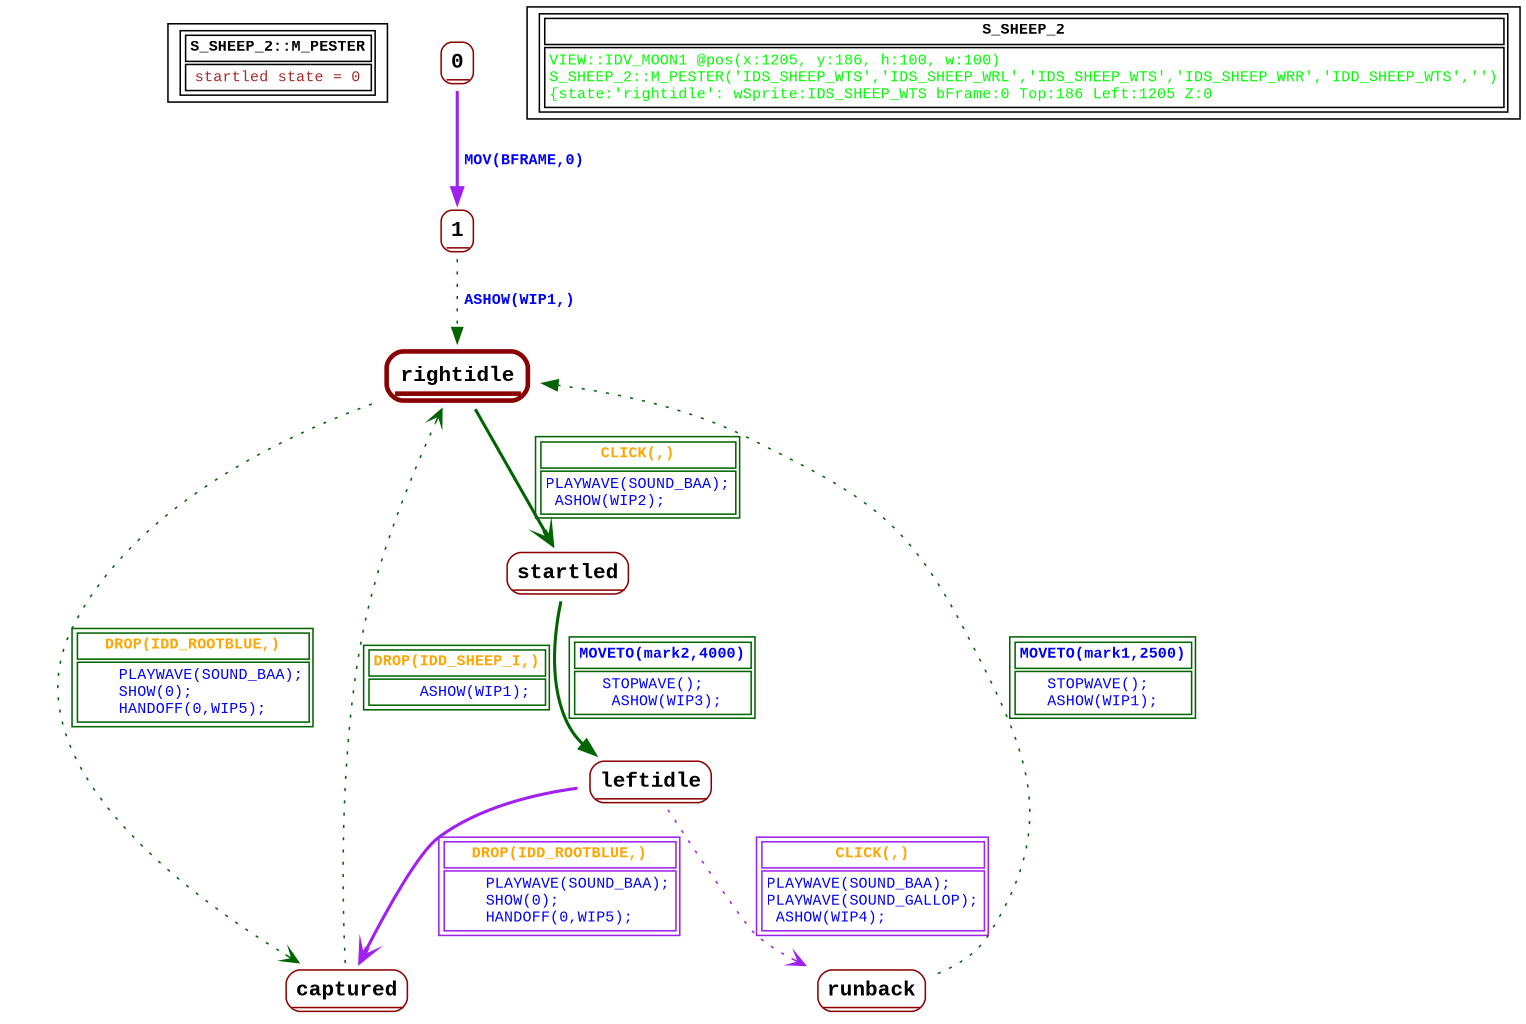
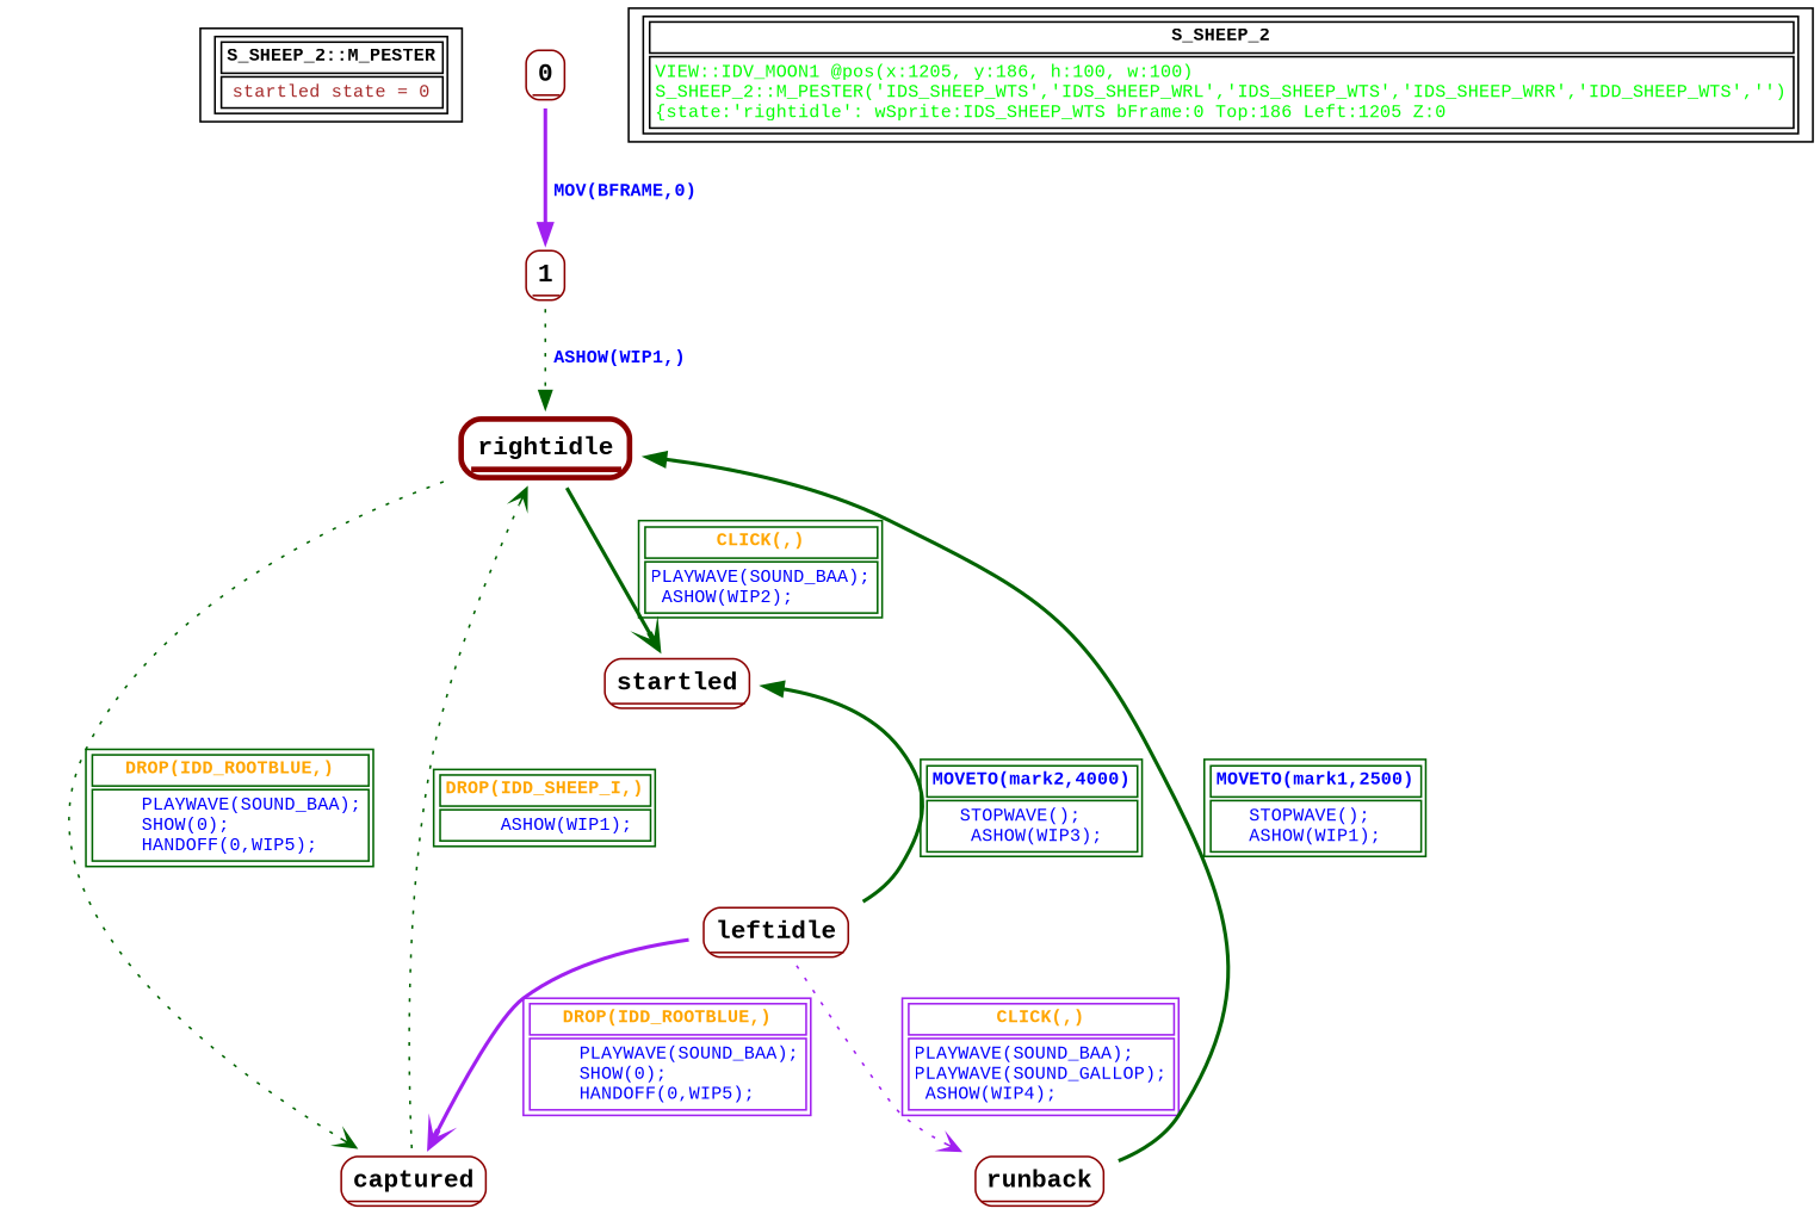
  digraph {
    fontname="Courier New"
    node [fontname="Courier New" fontsize=14 shape=none]
    edge [arrowhead=vee color=darkgreen fontcolor=orange fontname="Courier New" fontsize=10 style=dotted]
    n1 [fontsize=10 label=< <table border="1"><tr><td><b>S_SHEEP_2::M_PESTER<br align="left"/></b></td></tr> <tr><td><font point-size="10" color ="brown">startled state = 0<br align="left"/></font></td></tr></table>> shape=record]
    n2 [label=< <table border="1" color="darkred" style="rounded"><tr><td sides="b"><b>0<br align="left"/></b></td></tr> </table>>]
    n3 [label=< <table border="1" color="darkred" style="rounded"><tr><td sides="b"><b>1<br align="left"/></b></td></tr> </table>>]
    n4 [label=< <table border="3" color="darkred" style="rounded"><tr><td sides="b"><b>rightidle<br align="left"/></b></td></tr> </table>>]
    n5 [label=< <table border="1" color="darkred" style="rounded"><tr><td sides="b"><b>captured<br align="left"/></b></td></tr> </table>>]
    n6 [label=< <table border="1" color="darkred" style="rounded"><tr><td sides="b"><b>startled<br align="left"/></b></td></tr> </table>>]
    n7 [label=< <table border="1" color="darkred" style="rounded"><tr><td sides="b"><b>leftidle<br align="left"/></b></td></tr> </table>>]
    n8 [label=< <table border="1" color="darkred" style="rounded"><tr><td sides="b"><b>runback<br align="left"/></b></td></tr> </table>>]
    n9 [fontsize=10 label=< <table border="1"><tr><td><b>S_SHEEP_2<br align="left"/></b></td></tr> <tr><td><font point-size="10" color ="green">VIEW::IDV_MOON1 @pos(x:1205, y:186, h:100, w:100)<br align="left"/>S_SHEEP_2::M_PESTER(&apos;IDS_SHEEP_WTS&apos;,&apos;IDS_SHEEP_WRL&apos;,&apos;IDS_SHEEP_WTS&apos;,&apos;IDS_SHEEP_WRR&apos;,&apos;IDD_SHEEP_WTS&apos;,&apos;&apos;)<br align="left"/>			&#123;state:&apos;rightidle&apos;: wSprite:IDS_SHEEP_WTS bFrame:0 Top:186 Left:1205 Z:0<br align="left"/></font></td></tr></table>> shape=record]
    n2 -> n3 [arrowhead=normal color=purple fontcolor=blue label=< <table border="0"><tr><td><b>MOV(BFRAME,0)<br align="left"/></b></td></tr> </table>> style=bold]
    n3 -> n4 [arrowhead=normal fontcolor=blue label=< <table border="0"><tr><td><b>ASHOW(WIP1,)<br align="left"/></b></td></tr> </table>>]
    n4 -> n5 [label=< <table border="1"><tr><td><b>DROP(IDD_ROOTBLUE,)<br align="left"/></b></td></tr> <tr><td><font point-size="10" color ="blue">    PLAYWAVE(SOUND_BAA);<br align="left"/>    SHOW(0);<br align="left"/>    HANDOFF(0,WIP5);<br align="left"/></font></td></tr></table>>]
    n4 -> n6 [label=< <table border="1"><tr><td><b>CLICK(,)<br align="left"/></b></td></tr> <tr><td><font point-size="10" color ="blue">PLAYWAVE(SOUND_BAA);<br align="left"/> ASHOW(WIP2);<br align="left"/></font></td></tr></table>> style=bold]
    n5 -> n4 [label=< <table border="1"><tr><td><b>DROP(IDD_SHEEP_I,)<br align="left"/></b></td></tr> <tr><td><font point-size="10" color ="blue">    ASHOW(WIP1);<br align="left"/></font></td></tr></table>>]
-   n6 -> n7 [arrowhead=normal fontcolor=blue label=< <table border="1"><tr><td><b>MOVETO(mark2,4000)<br align="left"/></b></td></tr> <tr><td><font point-size="10" color ="blue">STOPWAVE();<br align="left"/> ASHOW(WIP3);<br align="left"/></font></td></tr></table>> style=bold]
+   n7 -> n6 [arrowhead=normal fontcolor=blue label=< <table border="1"><tr><td><b>MOVETO(mark2,4000)<br align="left"/></b></td></tr> <tr><td><font point-size="10" color ="blue">STOPWAVE();<br align="left"/> ASHOW(WIP3);<br align="left"/></font></td></tr></table>> style=bold]
    n7 -> n5 [color=purple label=< <table border="1"><tr><td><b>DROP(IDD_ROOTBLUE,)<br align="left"/></b></td></tr> <tr><td><font point-size="10" color ="blue">    PLAYWAVE(SOUND_BAA);<br align="left"/>    SHOW(0);<br align="left"/>    HANDOFF(0,WIP5);<br align="left"/></font></td></tr></table>> style=bold]
    n7 -> n8 [color=purple label=< <table border="1"><tr><td><b>CLICK(,)<br align="left"/></b></td></tr> <tr><td><font point-size="10" color ="blue">PLAYWAVE(SOUND_BAA);<br align="left"/>PLAYWAVE(SOUND_GALLOP);<br align="left"/> ASHOW(WIP4);<br align="left"/></font></td></tr></table>>]
-   n8 -> n4 [arrowhead=normal fontcolor=blue label=< <table border="1"><tr><td><b>MOVETO(mark1,2500)<br align="left"/></b></td></tr> <tr><td><font point-size="10" color ="blue">STOPWAVE();<br align="left"/>ASHOW(WIP1);<br align="left"/></font></td></tr></table>>]
+   n8 -> n4 [arrowhead=normal fontcolor=blue label=< <table border="1"><tr><td><b>MOVETO(mark1,2500)<br align="left"/></b></td></tr> <tr><td><font point-size="10" color ="blue">STOPWAVE();<br align="left"/>ASHOW(WIP1);<br align="left"/></font></td></tr></table>> style=bold]
  }
